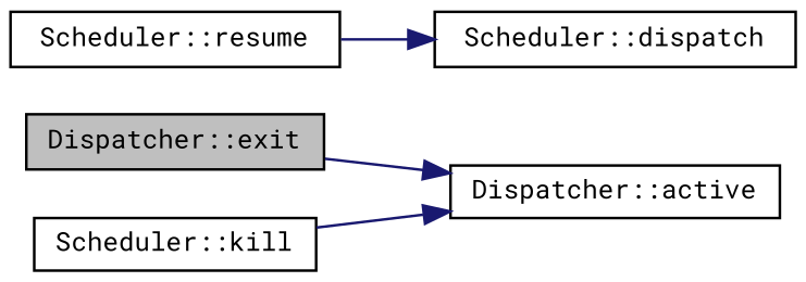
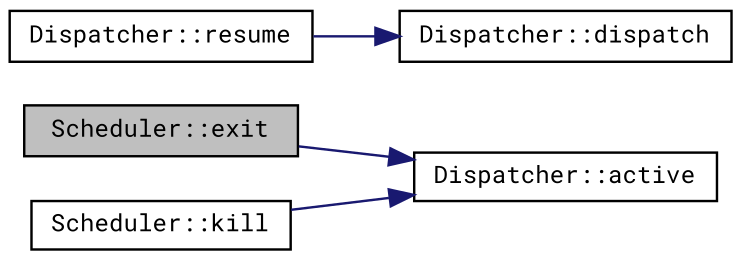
  digraph {
    fontname="Roboto Mono"
    rankdir=LR
    node [color=black fontname="Roboto Mono" fontsize=10 shape=record]
    edge [color=midnightblue fontname="Roboto Mono" fontsize=10 labelfontname=Helvetica labelfontsize=10 style=solid]
-   n1 [fillcolor=grey75 fontcolor=black height=0.2 label="Dispatcher::exit" style=filled width=0.4]
+   n1 [fillcolor=grey75 fontcolor=black height=0.2 label="Scheduler::exit" style=filled width=0.4]
    n2 [height=0.2 label="Dispatcher::active" width=0.4]
    n3 [height=0.2 label="Scheduler::kill" width=0.4]
-   n4 [height=0.2 label="Scheduler::resume" width=0.4]
-   n5 [height=0.2 label="Scheduler::dispatch" width=0.4]
+   n4 [height=0.2 label="Dispatcher::resume" width=0.4]
+   n5 [height=0.2 label="Dispatcher::dispatch" width=0.4]
    n1 -> n2
    n3 -> n2
    n4 -> n5
  }
